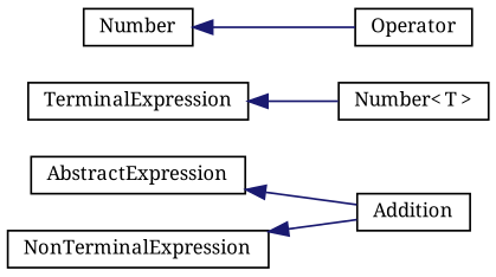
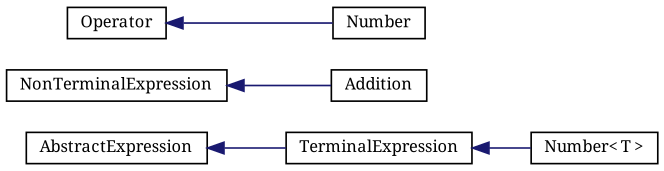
  digraph {
    fontname="Noto Serif"
    rankdir=LR
    node [color=black fillcolor=white fontname="Noto Serif" fontsize=10 shape=record style=filled]
    edge [color=midnightblue dir=back fontname="Noto Serif" fontsize=10 labelfontname=Helvetica labelfontsize=10 style=solid]
    n1 [height=0.2 label=AbstractExpression width=0.4]
    n2 [height=0.2 label=TerminalExpression width=0.4]
    n3 [height=0.2 label=NonTerminalExpression width=0.4]
    n4 [height=0.2 label=Addition width=0.4]
    n5 [height=0.2 label="Number\< T \>" width=0.4]
    n6 [height=0.2 label=Operator width=0.4]
    n7 [height=0.2 label=Number width=0.4]
-   n1 -> n4
+   n1 -> n2
    n2 -> n5
    n3 -> n4
-   n7 -> n6
+   n6 -> n7
  }
